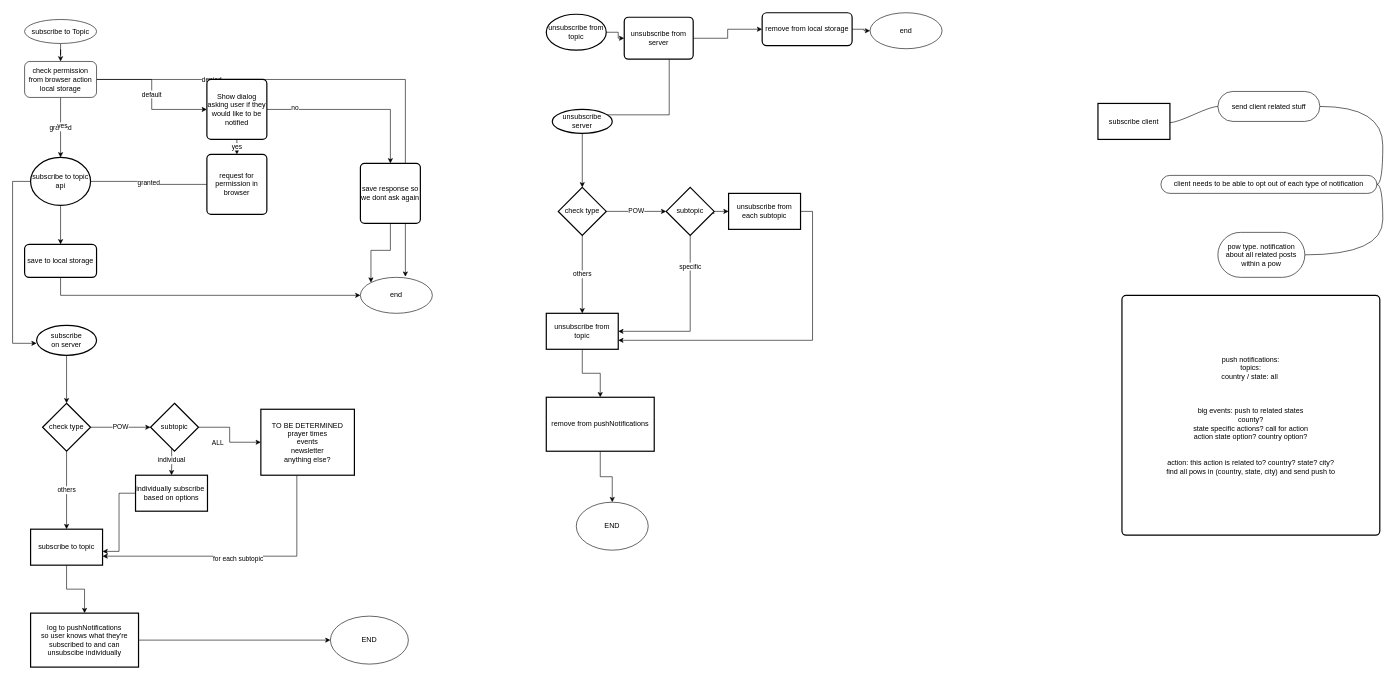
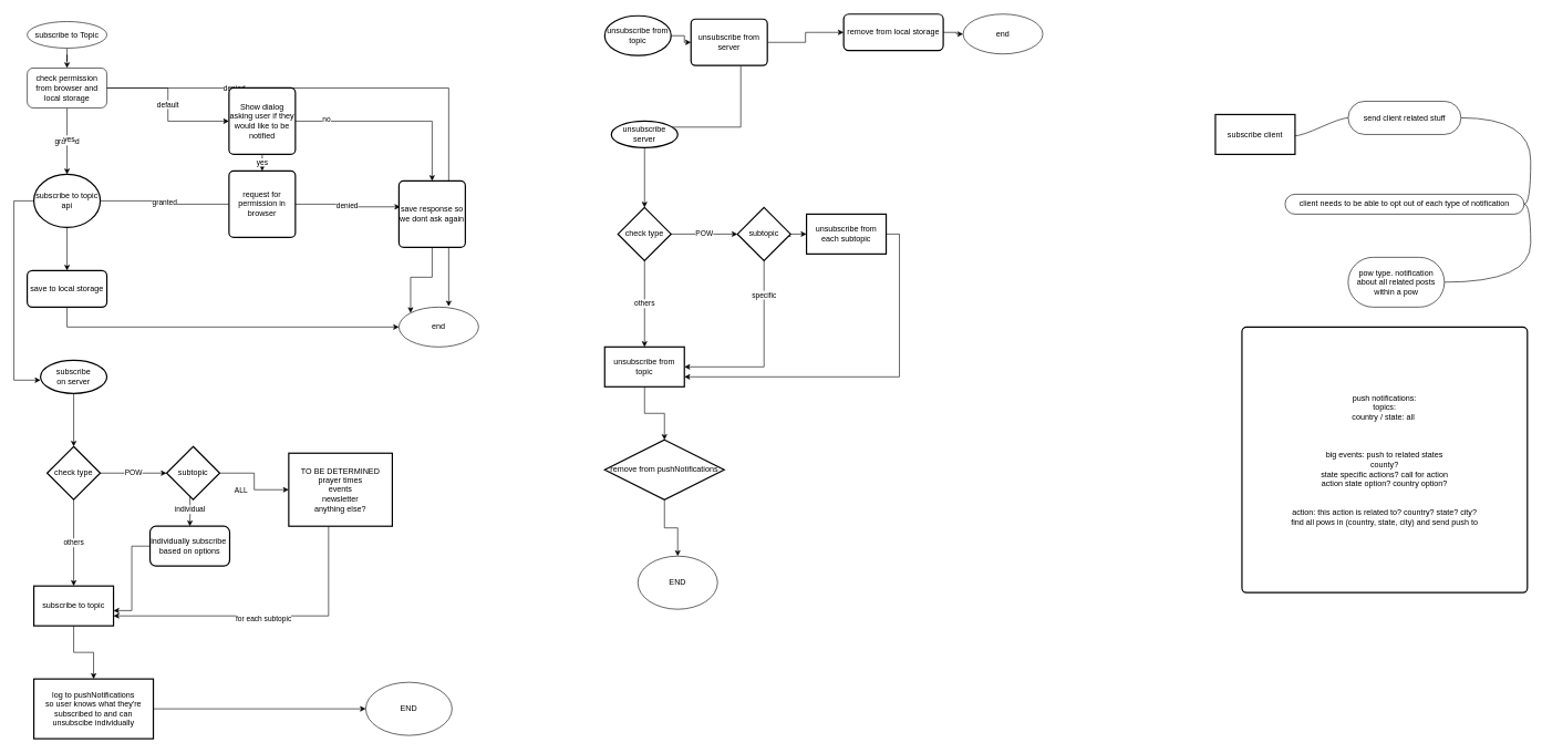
  <mxCell id="0" />
  <mxCell id="1" parent="0" />
  <mxCell id="2" value="" style="edgeStyle=orthogonalEdgeStyle;rounded=0;orthogonalLoop=1;jettySize=auto;html=1;" parent="1" source="3" target="13" edge="1"><mxGeometry relative="1" as="geometry" /></mxCell>
  <mxCell id="3" value="subscribe to Topic" style="ellipse;whiteSpace=wrap;html=1;" parent="1" vertex="1"><mxGeometry x="40" y="32" width="120" height="40" as="geometry" /></mxCell>
  <mxCell id="4" value="" style="edgeStyle=orthogonalEdgeStyle;rounded=0;orthogonalLoop=1;jettySize=auto;html=1;" parent="1" source="6" target="24" edge="1"><mxGeometry relative="1" as="geometry" /></mxCell>
  <mxCell id="5" style="edgeStyle=orthogonalEdgeStyle;rounded=0;orthogonalLoop=1;jettySize=auto;html=1;" edge="1" parent="1" source="6" target="42"><mxGeometry relative="1" as="geometry"><Array as="points"><mxPoint x="20" y="302" /><mxPoint x="20" y="572" /></Array></mxGeometry></mxCell>
  <mxCell id="6" value="subscribe to topic api" style="ellipse;whiteSpace=wrap;html=1;absoluteArcSize=1;arcSize=14;strokeWidth=2;" parent="1" vertex="1"><mxGeometry x="50" y="262" width="100" height="80" as="geometry" /></mxCell>
  <mxCell id="7" value="end" style="ellipse;whiteSpace=wrap;html=1;" parent="1" vertex="1"><mxGeometry x="600" y="462" width="120" height="60" as="geometry" /></mxCell>
  <mxCell id="8" value="granted" style="edgeStyle=orthogonalEdgeStyle;rounded=0;orthogonalLoop=1;jettySize=auto;html=1;entryX=0.5;entryY=0;entryDx=0;entryDy=0;" parent="1" source="13" target="6" edge="1"><mxGeometry relative="1" as="geometry"><mxPoint x="160" y="442" as="targetPoint" /></mxGeometry></mxCell>
  <mxCell id="9" value="yes" style="edgeLabel;html=1;align=center;verticalAlign=middle;resizable=0;points=[];" parent="8" vertex="1" connectable="0"><mxGeometry x="-0.067" y="2" relative="1" as="geometry"><mxPoint as="offset" /></mxGeometry></mxCell>
  <mxCell id="10" value="default" style="edgeStyle=orthogonalEdgeStyle;rounded=0;orthogonalLoop=1;jettySize=auto;html=1;entryX=0;entryY=0.5;entryDx=0;entryDy=0;" parent="1" source="13" target="17" edge="1"><mxGeometry relative="1" as="geometry"><mxPoint x="314" y="197" as="targetPoint" /></mxGeometry></mxCell>
  <mxCell id="11" style="edgeStyle=orthogonalEdgeStyle;rounded=0;orthogonalLoop=1;jettySize=auto;html=1;entryX=0.625;entryY=-0.017;entryDx=0;entryDy=0;entryPerimeter=0;" edge="1" parent="1" source="13" target="7"><mxGeometry relative="1" as="geometry" /></mxCell>
  <mxCell id="12" value="denied" style="edgeLabel;html=1;align=center;verticalAlign=middle;resizable=0;points=[];" vertex="1" connectable="0" parent="11"><mxGeometry x="-0.548" relative="1" as="geometry"><mxPoint as="offset" /></mxGeometry></mxCell>
- <mxCell id="13" value="check permission&lt;br&gt;from browser action local storage" style="whiteSpace=wrap;html=1;rounded=1;glass=0;strokeWidth=1;shadow=0;" parent="1" vertex="1"><mxGeometry x="40" y="102" width="120" height="60" as="geometry" /></mxCell>
+ <mxCell id="13" value="check permission&lt;br&gt;from browser and local storage" style="whiteSpace=wrap;html=1;rounded=1;glass=0;strokeWidth=1;shadow=0;" parent="1" vertex="1"><mxGeometry x="40" y="102" width="120" height="60" as="geometry" /></mxCell>
  <mxCell id="14" value="yes" style="edgeStyle=orthogonalEdgeStyle;rounded=0;orthogonalLoop=1;jettySize=auto;html=1;" parent="1" source="17" target="20" edge="1"><mxGeometry relative="1" as="geometry" /></mxCell>
  <mxCell id="15" style="edgeStyle=orthogonalEdgeStyle;rounded=0;orthogonalLoop=1;jettySize=auto;html=1;" edge="1" parent="1" source="17" target="22"><mxGeometry relative="1" as="geometry" /></mxCell>
  <mxCell id="16" value="no" style="edgeLabel;html=1;align=center;verticalAlign=middle;resizable=0;points=[];" vertex="1" connectable="0" parent="15"><mxGeometry x="-0.688" y="3" relative="1" as="geometry"><mxPoint as="offset" /></mxGeometry></mxCell>
  <mxCell id="17" value="Show dialog asking user if they would like to be notified" style="rounded=1;whiteSpace=wrap;html=1;absoluteArcSize=1;arcSize=14;strokeWidth=2;" parent="1" vertex="1"><mxGeometry x="344" y="132" width="100" height="100" as="geometry" /></mxCell>
  <mxCell id="18" value="granted" style="edgeStyle=orthogonalEdgeStyle;rounded=0;orthogonalLoop=1;jettySize=auto;html=1;entryX=1;entryY=0.5;entryDx=0;entryDy=0;endArrow=none;" parent="1" source="20" target="6" edge="1"><mxGeometry relative="1" as="geometry" /></mxCell>
+ <mxCell id="19" value="denied" style="edgeStyle=orthogonalEdgeStyle;rounded=0;orthogonalLoop=1;jettySize=auto;html=1;entryX=0.02;entryY=0.39;entryDx=0;entryDy=0;entryPerimeter=0;" edge="1" parent="1" source="20" target="22"><mxGeometry relative="1" as="geometry" /></mxCell>
  <mxCell id="20" value="request for permission in browser" style="rounded=1;whiteSpace=wrap;html=1;absoluteArcSize=1;arcSize=14;strokeWidth=2;" parent="1" vertex="1"><mxGeometry x="344" y="257" width="100" height="100" as="geometry" /></mxCell>
  <mxCell id="21" style="edgeStyle=orthogonalEdgeStyle;rounded=0;orthogonalLoop=1;jettySize=auto;html=1;entryX=0;entryY=0;entryDx=0;entryDy=0;" edge="1" parent="1" source="22" target="7"><mxGeometry relative="1" as="geometry"><mxPoint x="650" y="692" as="targetPoint" /></mxGeometry></mxCell>
  <mxCell id="22" value="save response so we dont ask again" style="rounded=1;whiteSpace=wrap;html=1;absoluteArcSize=1;arcSize=14;strokeWidth=2;" parent="1" vertex="1"><mxGeometry x="600" y="272" width="100" height="100" as="geometry" /></mxCell>
  <mxCell id="23" style="edgeStyle=orthogonalEdgeStyle;rounded=0;orthogonalLoop=1;jettySize=auto;html=1;entryX=0;entryY=0.5;entryDx=0;entryDy=0;" parent="1" source="24" target="7" edge="1"><mxGeometry relative="1" as="geometry"><Array as="points"><mxPoint x="100" y="492" /></Array><mxPoint x="630" y="742" as="targetPoint" /></mxGeometry></mxCell>
  <mxCell id="24" value="save to local storage" style="whiteSpace=wrap;html=1;rounded=1;arcSize=14;strokeWidth=2;" parent="1" vertex="1"><mxGeometry x="40" y="407" width="120" height="55" as="geometry" /></mxCell>
  <mxCell id="25" value="subscribe client" style="whiteSpace=wrap;html=1;strokeWidth=2;" parent="1" vertex="1"><mxGeometry x="1830" y="172" width="120" height="60" as="geometry" /></mxCell>
  <mxCell id="26" value="" style="edgeStyle=entityRelationEdgeStyle;rounded=0;orthogonalLoop=1;jettySize=auto;html=1;startArrow=none;endArrow=none;segment=10;curved=1;sourcePerimeterSpacing=0;targetPerimeterSpacing=0;" parent="1" source="27" target="30" edge="1"><mxGeometry relative="1" as="geometry" /></mxCell>
  <mxCell id="27" value="send client related stuff" style="whiteSpace=wrap;html=1;rounded=1;arcSize=50;align=center;verticalAlign=middle;strokeWidth=1;autosize=1;spacing=4;treeFolding=1;treeMoving=1;newEdgeStyle={&quot;edgeStyle&quot;:&quot;entityRelationEdgeStyle&quot;,&quot;startArrow&quot;:&quot;none&quot;,&quot;endArrow&quot;:&quot;none&quot;,&quot;segment&quot;:10,&quot;curved&quot;:1,&quot;sourcePerimeterSpacing&quot;:0,&quot;targetPerimeterSpacing&quot;:0};" parent="1" vertex="1"><mxGeometry x="2030" y="152" width="170" height="50" as="geometry" /></mxCell>
  <mxCell id="28" value="" style="edgeStyle=entityRelationEdgeStyle;startArrow=none;endArrow=none;segment=10;curved=1;sourcePerimeterSpacing=0;targetPerimeterSpacing=0;rounded=0;" parent="1" target="27" edge="1"><mxGeometry relative="1" as="geometry"><mxPoint x="1950" y="204" as="sourcePoint" /></mxGeometry></mxCell>
  <mxCell id="29" value="" style="edgeStyle=entityRelationEdgeStyle;rounded=0;orthogonalLoop=1;jettySize=auto;html=1;startArrow=none;endArrow=none;segment=10;curved=1;sourcePerimeterSpacing=0;targetPerimeterSpacing=0;" parent="1" source="30" target="31" edge="1"><mxGeometry relative="1" as="geometry" /></mxCell>
  <mxCell id="30" value="client needs to be able to opt out of each type of notification" style="whiteSpace=wrap;html=1;rounded=1;arcSize=50;align=center;verticalAlign=middle;strokeWidth=1;autosize=1;spacing=4;treeFolding=1;treeMoving=1;newEdgeStyle={&quot;edgeStyle&quot;:&quot;entityRelationEdgeStyle&quot;,&quot;startArrow&quot;:&quot;none&quot;,&quot;endArrow&quot;:&quot;none&quot;,&quot;segment&quot;:10,&quot;curved&quot;:1,&quot;sourcePerimeterSpacing&quot;:0,&quot;targetPerimeterSpacing&quot;:0};" parent="1" vertex="1"><mxGeometry x="1935" y="292" width="360" height="30" as="geometry" /></mxCell>
  <mxCell id="31" value="pow type. notification about all related posts within a pow" style="whiteSpace=wrap;html=1;rounded=1;arcSize=50;strokeWidth=1;spacing=4;" parent="1" vertex="1"><mxGeometry x="2030" y="387" width="145" height="75" as="geometry" /></mxCell>
  <mxCell id="32" value="push notifications:&lt;br&gt;topics:&lt;br&gt;country / state: all&amp;nbsp;&lt;br&gt;&lt;br&gt;&lt;br&gt;&lt;br&gt;big events: push to related states&lt;br&gt;county?&lt;br&gt;state specific actions? call for action&lt;br&gt;action state option? country option?&lt;br&gt;&lt;br&gt;&lt;br&gt;action: this action is related to? country? state? city?&lt;br&gt;find all pows in (country, state, city) and send push to&lt;br&gt;" style="rounded=1;whiteSpace=wrap;html=1;absoluteArcSize=1;arcSize=14;strokeWidth=2;" parent="1" vertex="1"><mxGeometry x="1870" y="492" width="430" height="400" as="geometry" /></mxCell>
  <mxCell id="33" style="edgeStyle=orthogonalEdgeStyle;rounded=0;orthogonalLoop=1;jettySize=auto;html=1;entryX=0;entryY=0.5;entryDx=0;entryDy=0;" edge="1" parent="1" source="34" target="39"><mxGeometry relative="1" as="geometry" /></mxCell>
  <mxCell id="34" value="unsubscribe from topic" style="strokeWidth=2;html=1;shape=mxgraph.flowchart.start_1;whiteSpace=wrap;" vertex="1" parent="1"><mxGeometry x="910" y="23.25" width="100" height="60" as="geometry" /></mxCell>
  <mxCell id="35" style="edgeStyle=orthogonalEdgeStyle;rounded=0;orthogonalLoop=1;jettySize=auto;html=1;entryX=0;entryY=0.5;entryDx=0;entryDy=0;" edge="1" parent="1" source="36" target="40"><mxGeometry relative="1" as="geometry" /></mxCell>
  <mxCell id="36" value="remove from local storage" style="whiteSpace=wrap;html=1;rounded=1;arcSize=14;strokeWidth=2;" vertex="1" parent="1"><mxGeometry x="1270" y="20.75" width="150" height="55" as="geometry" /></mxCell>
  <mxCell id="37" style="edgeStyle=orthogonalEdgeStyle;rounded=0;orthogonalLoop=1;jettySize=auto;html=1;entryX=0;entryY=0.5;entryDx=0;entryDy=0;" edge="1" parent="1" source="39" target="36"><mxGeometry relative="1" as="geometry" /></mxCell>
  <mxCell id="38" style="edgeStyle=orthogonalEdgeStyle;rounded=0;orthogonalLoop=1;jettySize=auto;html=1;entryX=0.855;entryY=0.145;entryDx=0;entryDy=0;entryPerimeter=0;" edge="1" parent="1" source="39" target="61"><mxGeometry relative="1" as="geometry"><Array as="points"><mxPoint x="1115" y="191" /></Array></mxGeometry></mxCell>
  <mxCell id="39" value="unsubscribe from server" style="rounded=1;whiteSpace=wrap;html=1;absoluteArcSize=1;arcSize=14;strokeWidth=2;" vertex="1" parent="1"><mxGeometry x="1040" y="28.25" width="115" height="70" as="geometry" /></mxCell>
  <mxCell id="40" value="end" style="ellipse;whiteSpace=wrap;html=1;" vertex="1" parent="1"><mxGeometry x="1450" y="20.75" width="120" height="60" as="geometry" /></mxCell>
  <mxCell id="41" value="" style="edgeStyle=orthogonalEdgeStyle;rounded=0;orthogonalLoop=1;jettySize=auto;html=1;" edge="1" parent="1" source="42" target="45"><mxGeometry relative="1" as="geometry" /></mxCell>
  <mxCell id="42" value="subscribe&lt;br&gt;on server" style="strokeWidth=2;html=1;shape=mxgraph.flowchart.start_1;whiteSpace=wrap;" vertex="1" parent="1"><mxGeometry x="60" y="542" width="100" height="50" as="geometry" /></mxCell>
  <mxCell id="43" value="POW" style="edgeStyle=orthogonalEdgeStyle;rounded=0;orthogonalLoop=1;jettySize=auto;html=1;entryX=0;entryY=0.5;entryDx=0;entryDy=0;" edge="1" parent="1" source="45" target="54"><mxGeometry relative="1" as="geometry"><mxPoint x="225" y="712" as="targetPoint" /></mxGeometry></mxCell>
  <mxCell id="44" value="others" style="edgeStyle=orthogonalEdgeStyle;rounded=0;orthogonalLoop=1;jettySize=auto;html=1;entryX=0.5;entryY=0;entryDx=0;entryDy=0;" edge="1" parent="1" source="45" target="56"><mxGeometry relative="1" as="geometry" /></mxCell>
  <mxCell id="45" value="check type" style="rhombus;whiteSpace=wrap;html=1;strokeWidth=2;" vertex="1" parent="1"><mxGeometry x="70" y="672" width="80" height="80" as="geometry" /></mxCell>
  <mxCell id="46" value="individual" style="edgeStyle=orthogonalEdgeStyle;rounded=0;orthogonalLoop=1;jettySize=auto;html=1;" edge="1" parent="1" target="50"><mxGeometry relative="1" as="geometry"><mxPoint x="285" y="742" as="sourcePoint" /></mxGeometry></mxCell>
  <mxCell id="47" style="edgeStyle=orthogonalEdgeStyle;rounded=0;orthogonalLoop=1;jettySize=auto;html=1;entryX=0;entryY=0.5;entryDx=0;entryDy=0;exitX=1;exitY=0.5;exitDx=0;exitDy=0;" edge="1" parent="1" source="54" target="53"><mxGeometry relative="1" as="geometry"><mxPoint x="345" y="712" as="sourcePoint" /></mxGeometry></mxCell>
  <mxCell id="48" value="ALL" style="edgeLabel;html=1;align=center;verticalAlign=middle;resizable=0;points=[];" vertex="1" connectable="0" parent="47"><mxGeometry x="0.258" y="2" relative="1" as="geometry"><mxPoint x="-25" y="2" as="offset" /></mxGeometry></mxCell>
  <mxCell id="49" style="edgeStyle=orthogonalEdgeStyle;rounded=0;orthogonalLoop=1;jettySize=auto;html=1;entryX=1;entryY=0.617;entryDx=0;entryDy=0;entryPerimeter=0;" edge="1" parent="1" source="50" target="56"><mxGeometry relative="1" as="geometry" /></mxCell>
- <mxCell id="50" value="individually subscribe&amp;nbsp;&lt;br&gt;based on options" style="whiteSpace=wrap;html=1;strokeWidth=2;" vertex="1" parent="1"><mxGeometry x="225" y="792" width="120" height="60" as="geometry" /></mxCell>
+ <mxCell id="50" value="individually subscribe&amp;nbsp;&lt;br&gt;based on options" style="whiteSpace=wrap;html=1;strokeWidth=2;rounded=1;" vertex="1" parent="1"><mxGeometry x="225" y="792" width="120" height="60" as="geometry" /></mxCell>
  <mxCell id="51" style="edgeStyle=orthogonalEdgeStyle;rounded=0;orthogonalLoop=1;jettySize=auto;html=1;entryX=1;entryY=0.75;entryDx=0;entryDy=0;" edge="1" parent="1" source="53" target="56"><mxGeometry relative="1" as="geometry"><Array as="points"><mxPoint x="494" y="927" /></Array></mxGeometry></mxCell>
  <mxCell id="52" value="for each subtopic" style="edgeLabel;html=1;align=center;verticalAlign=middle;resizable=0;points=[];" vertex="1" connectable="0" parent="51"><mxGeometry x="0.019" y="3" relative="1" as="geometry"><mxPoint as="offset" /></mxGeometry></mxCell>
  <mxCell id="53" value="TO BE DETERMINED&lt;br&gt;prayer times&lt;br&gt;events&lt;br&gt;newsletter&lt;br&gt;anything else?" style="whiteSpace=wrap;html=1;strokeWidth=2;" vertex="1" parent="1"><mxGeometry x="434" y="682" width="156" height="110" as="geometry" /></mxCell>
  <mxCell id="54" value="subtopic" style="rhombus;whiteSpace=wrap;html=1;strokeWidth=2;" vertex="1" parent="1"><mxGeometry x="250" y="672" width="80" height="80" as="geometry" /></mxCell>
  <mxCell id="55" value="" style="edgeStyle=orthogonalEdgeStyle;rounded=0;orthogonalLoop=1;jettySize=auto;html=1;" edge="1" parent="1" source="56" target="58"><mxGeometry relative="1" as="geometry" /></mxCell>
  <mxCell id="56" value="subscribe to topic" style="whiteSpace=wrap;html=1;strokeWidth=2;" vertex="1" parent="1"><mxGeometry x="50" y="882" width="120" height="60" as="geometry" /></mxCell>
  <mxCell id="57" value="" style="edgeStyle=orthogonalEdgeStyle;rounded=0;orthogonalLoop=1;jettySize=auto;html=1;" edge="1" parent="1" source="58" target="59"><mxGeometry relative="1" as="geometry" /></mxCell>
  <mxCell id="58" value="log to pushNotifications&lt;br&gt;so user knows what they're subscribed to and can unsubscibe individually" style="whiteSpace=wrap;html=1;strokeWidth=2;" vertex="1" parent="1"><mxGeometry x="50" y="1022" width="180" height="90" as="geometry" /></mxCell>
  <mxCell id="59" value="END" style="ellipse;whiteSpace=wrap;html=1;" vertex="1" parent="1"><mxGeometry x="550" y="1027" width="130" height="80" as="geometry" /></mxCell>
  <mxCell id="60" value="" style="edgeStyle=orthogonalEdgeStyle;rounded=0;orthogonalLoop=1;jettySize=auto;html=1;" edge="1" parent="1" source="61" target="64"><mxGeometry relative="1" as="geometry" /></mxCell>
  <mxCell id="61" value="unsubscribe&lt;br&gt;server" style="strokeWidth=2;html=1;shape=mxgraph.flowchart.start_1;whiteSpace=wrap;" vertex="1" parent="1"><mxGeometry x="920" y="182" width="100" height="40" as="geometry" /></mxCell>
  <mxCell id="62" value="POW" style="edgeStyle=orthogonalEdgeStyle;rounded=0;orthogonalLoop=1;jettySize=auto;html=1;entryX=0;entryY=0.5;entryDx=0;entryDy=0;" edge="1" parent="1" source="64" target="71"><mxGeometry relative="1" as="geometry"><mxPoint x="1085" y="352" as="targetPoint" /></mxGeometry></mxCell>
  <mxCell id="63" value="others" style="edgeStyle=orthogonalEdgeStyle;rounded=0;orthogonalLoop=1;jettySize=auto;html=1;entryX=0.5;entryY=0;entryDx=0;entryDy=0;" edge="1" parent="1" source="64" target="73"><mxGeometry relative="1" as="geometry" /></mxCell>
  <mxCell id="64" value="check type" style="rhombus;whiteSpace=wrap;html=1;strokeWidth=2;" vertex="1" parent="1"><mxGeometry x="930" y="312" width="80" height="80" as="geometry" /></mxCell>
  <mxCell id="65" style="edgeStyle=orthogonalEdgeStyle;rounded=0;orthogonalLoop=1;jettySize=auto;html=1;entryX=0;entryY=0.5;entryDx=0;entryDy=0;exitX=1;exitY=0.5;exitDx=0;exitDy=0;" edge="1" parent="1" source="71" target="68"><mxGeometry relative="1" as="geometry"><mxPoint x="1205" y="352" as="sourcePoint" /></mxGeometry></mxCell>
  <mxCell id="66" value="ALL" style="edgeLabel;html=1;align=center;verticalAlign=middle;resizable=0;points=[];" vertex="1" connectable="0" parent="65"><mxGeometry x="0.258" y="2" relative="1" as="geometry"><mxPoint x="-25" y="2" as="offset" /></mxGeometry></mxCell>
  <mxCell id="67" style="edgeStyle=orthogonalEdgeStyle;rounded=0;orthogonalLoop=1;jettySize=auto;html=1;entryX=1;entryY=0.75;entryDx=0;entryDy=0;" edge="1" parent="1" source="68" target="73"><mxGeometry relative="1" as="geometry"><Array as="points"><mxPoint x="1354" y="567" /></Array></mxGeometry></mxCell>
  <mxCell id="68" value="unsubscribe from each subtopic" style="whiteSpace=wrap;html=1;strokeWidth=2;" vertex="1" parent="1"><mxGeometry x="1214" y="322" width="120" height="60" as="geometry" /></mxCell>
  <mxCell id="69" style="edgeStyle=orthogonalEdgeStyle;rounded=0;orthogonalLoop=1;jettySize=auto;html=1;entryX=1;entryY=0.5;entryDx=0;entryDy=0;" edge="1" parent="1" source="71" target="73"><mxGeometry relative="1" as="geometry"><Array as="points"><mxPoint x="1150" y="552" /></Array></mxGeometry></mxCell>
  <mxCell id="70" value="specific" style="edgeLabel;html=1;align=center;verticalAlign=middle;resizable=0;points=[];" vertex="1" connectable="0" parent="69"><mxGeometry x="-0.639" y="-1" relative="1" as="geometry"><mxPoint as="offset" /></mxGeometry></mxCell>
  <mxCell id="71" value="subtopic" style="rhombus;whiteSpace=wrap;html=1;strokeWidth=2;" vertex="1" parent="1"><mxGeometry x="1110" y="312" width="80" height="80" as="geometry" /></mxCell>
  <mxCell id="72" value="" style="edgeStyle=orthogonalEdgeStyle;rounded=0;orthogonalLoop=1;jettySize=auto;html=1;" edge="1" parent="1" source="73" target="75"><mxGeometry relative="1" as="geometry" /></mxCell>
  <mxCell id="73" value="unsubscribe from topic" style="whiteSpace=wrap;html=1;strokeWidth=2;" vertex="1" parent="1"><mxGeometry x="910" y="522" width="120" height="60" as="geometry" /></mxCell>
  <mxCell id="74" value="" style="edgeStyle=orthogonalEdgeStyle;rounded=0;orthogonalLoop=1;jettySize=auto;html=1;" edge="1" parent="1" source="75" target="76"><mxGeometry relative="1" as="geometry" /></mxCell>
- <mxCell id="75" value="remove from pushNotifications&lt;br&gt;" style="whiteSpace=wrap;html=1;strokeWidth=2;" vertex="1" parent="1"><mxGeometry x="910" y="662" width="180" height="90" as="geometry" /></mxCell>
+ <mxCell id="75" value="remove from pushNotifications&lt;br&gt;" style="rhombus;whiteSpace=wrap;html=1;strokeWidth=2;" vertex="1" parent="1"><mxGeometry x="910" y="662" width="180" height="90" as="geometry" /></mxCell>
  <mxCell id="76" value="END" style="ellipse;whiteSpace=wrap;html=1;" vertex="1" parent="1"><mxGeometry x="960" y="837" width="120" height="80" as="geometry" /></mxCell>
